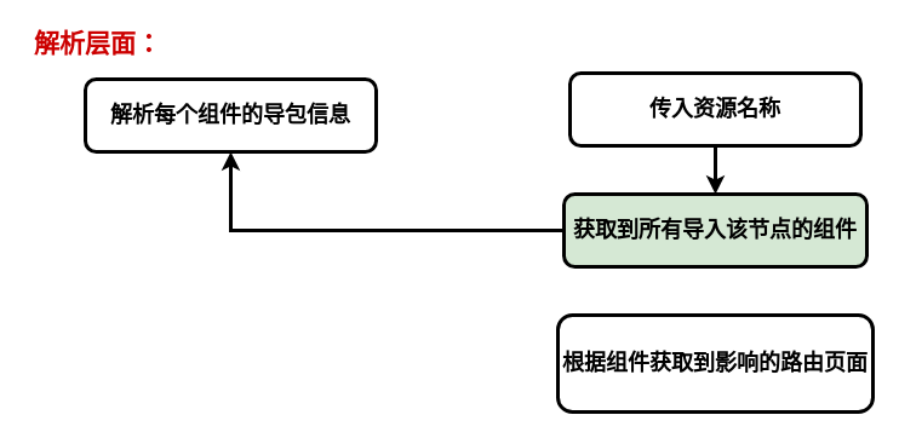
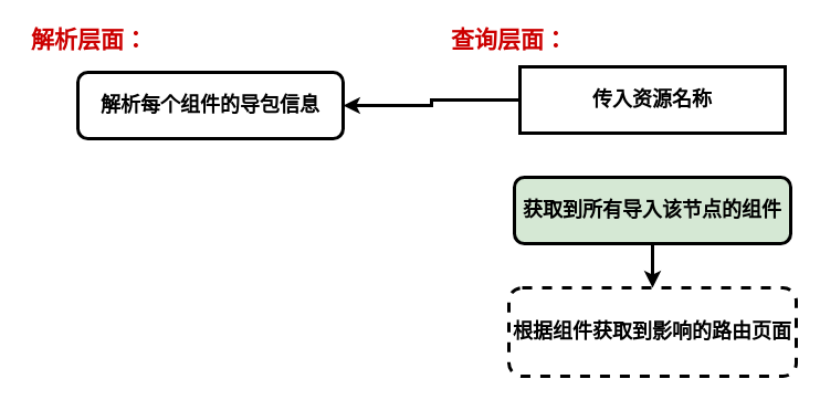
  <mxCell id="0" />
  <mxCell id="1" parent="0" />
  <mxCell id="2" value="" style="group" vertex="1" connectable="0" parent="1"><mxGeometry x="400" y="20" width="320" height="320" as="geometry" /></mxCell>
- <mxCell id="4" value="传入资源名称" style="rounded=1;whiteSpace=wrap;html=1;fontSize=18;fontStyle=1;strokeWidth=3;" vertex="1" parent="2"><mxGeometry x="70" y="40" width="240" height="60" as="geometry" /></mxCell>
+ <mxCell id="3" value="&lt;b style=&quot;font-size: 21px&quot;&gt;&lt;font color=&quot;#cc0000&quot; style=&quot;font-size: 21px&quot;&gt;查询层面：&lt;/font&gt;&lt;/b&gt;" style="text;html=1;align=center;verticalAlign=middle;resizable=0;points=[];autosize=1;strokeColor=none;fillColor=none;fontSize=21;strokeWidth=3;" vertex="1" parent="2"><mxGeometry width="120" height="30" as="geometry" /></mxCell>
+ <mxCell id="4" value="传入资源名称" style="whiteSpace=wrap;html=1;fontSize=18;fontStyle=1;strokeWidth=3;rounded=0;" vertex="1" parent="2"><mxGeometry x="70" y="40" width="240" height="60" as="geometry" /></mxCell>
  <mxCell id="5" value="获取到所有导入该节点的组件" style="whiteSpace=wrap;html=1;fontSize=18;rounded=1;fontStyle=1;strokeWidth=3;fillColor=#d5e8d4;" vertex="1" parent="2"><mxGeometry x="65" y="140" width="250" height="60" as="geometry" /></mxCell>
- <mxCell id="6" value="" style="edgeStyle=orthogonalEdgeStyle;rounded=0;orthogonalLoop=1;jettySize=auto;html=1;fontSize=21;fontColor=#CC0000;strokeWidth=3;" edge="1" parent="2" source="4" target="5"><mxGeometry relative="1" as="geometry" /></mxCell>
- <mxCell id="7" value="根据组件获取到影响的路由页面" style="whiteSpace=wrap;html=1;fontSize=18;rounded=1;fontStyle=1;strokeWidth=3;" vertex="1" parent="2"><mxGeometry x="60" y="240" width="260" height="80" as="geometry" /></mxCell>
- <mxCell id="8" value="" style="edgeStyle=orthogonalEdgeStyle;rounded=0;orthogonalLoop=1;jettySize=auto;html=1;fontSize=21;fontColor=#CC0000;strokeWidth=3;" edge="1" parent="2" source="5" target="10"><mxGeometry relative="1" as="geometry" /></mxCell>
+ <mxCell id="6" value="" style="edgeStyle=orthogonalEdgeStyle;rounded=0;orthogonalLoop=1;jettySize=auto;html=1;fontSize=21;fontColor=#CC0000;strokeWidth=3;" edge="1" parent="2" source="4" target="10"><mxGeometry relative="1" as="geometry" /></mxCell>
+ <mxCell id="7" value="根据组件获取到影响的路由页面" style="whiteSpace=wrap;html=1;fontSize=18;rounded=1;fontStyle=1;strokeWidth=3;dashed=1;" vertex="1" parent="2"><mxGeometry x="60" y="240" width="260" height="80" as="geometry" /></mxCell>
+ <mxCell id="8" value="" style="edgeStyle=orthogonalEdgeStyle;rounded=0;orthogonalLoop=1;jettySize=auto;html=1;fontSize=21;fontColor=#CC0000;strokeWidth=3;" edge="1" parent="2" source="5" target="7"><mxGeometry relative="1" as="geometry" /></mxCell>
  <mxCell id="9" value="" style="group" vertex="1" connectable="0" parent="1"><mxGeometry x="20" y="20" width="290" height="205" as="geometry" /></mxCell>
  <mxCell id="10" value="解析每个组件的导包信息" style="rounded=1;whiteSpace=wrap;html=1;fontSize=18;fontStyle=1;strokeWidth=3;" vertex="1" parent="9"><mxGeometry x="50" y="45" width="240" height="60" as="geometry" /></mxCell>
  <mxCell id="11" value="&lt;b style=&quot;font-size: 21px&quot;&gt;&lt;font color=&quot;#cc0000&quot; style=&quot;font-size: 21px&quot;&gt;解析层面：&lt;/font&gt;&lt;/b&gt;" style="text;html=1;align=center;verticalAlign=middle;resizable=0;points=[];autosize=1;strokeColor=none;fillColor=none;fontSize=21;strokeWidth=3;" vertex="1" parent="9"><mxGeometry width="120" height="30" as="geometry" /></mxCell>
